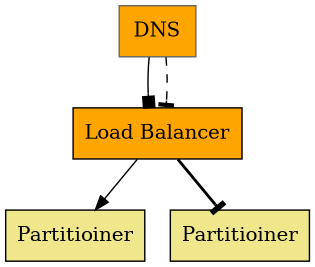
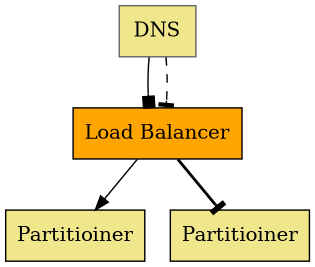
  digraph {
    node [shape=box style=filled fillcolor=orange color=black]
    edge [style=solid arrowhead=tee]
-   n1 [label=DNS color=gray40]
+   n1 [label=DNS fillcolor=khaki color=gray40]
    n2 [label="Load Balancer"]
    n3 [label=Partitioiner fillcolor=khaki]
    n4 [label=Partitioiner fillcolor=khaki]
    n1 -> n2 [arrowhead=box]
    n1 -> n2 [style=dashed]
    n2 -> n3 [arrowhead=normal]
    n2 -> n4 [style=bold]
  }
